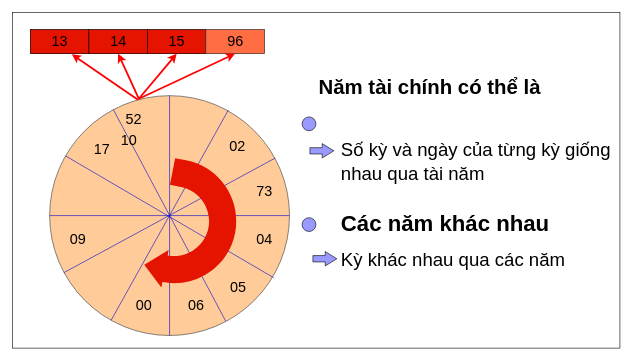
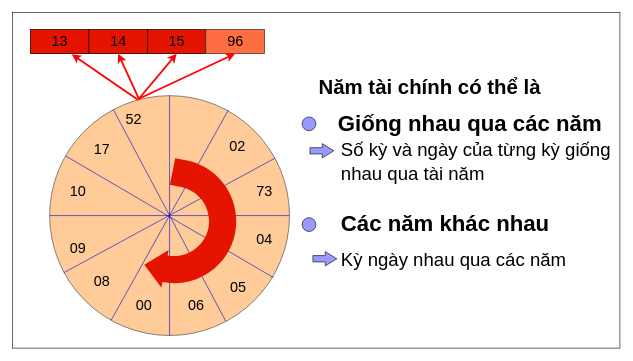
  <mxCell id="0" />
  <mxCell id="1" parent="0" />
  <mxCell id="2" value="" style="rounded=0;whiteSpace=wrap;html=1;strokeWidth=1;fontSize=24;" vertex="1" parent="1"><mxGeometry x="20" y="20" width="1013" height="560" as="geometry" /></mxCell>
  <mxCell id="3" value="" style="ellipse;whiteSpace=wrap;html=1;aspect=fixed;fillColor=#ffcc99;strokeColor=#36393d;" vertex="1" parent="1"><mxGeometry x="82" y="159" width="400" height="400" as="geometry" /></mxCell>
  <mxCell id="4" value="" style="endArrow=none;html=1;entryX=1;entryY=0.5;entryDx=0;entryDy=0;exitX=0;exitY=0.5;exitDx=0;exitDy=0;strokeColor=#0000CC;" edge="1" parent="1" source="3" target="3"><mxGeometry width="50" height="50" relative="1" as="geometry"><mxPoint x="82" y="629" as="sourcePoint" /><mxPoint x="132" y="579" as="targetPoint" /></mxGeometry></mxCell>
  <mxCell id="5" value="" style="endArrow=none;html=1;entryX=0.5;entryY=0;entryDx=0;entryDy=0;exitX=0.5;exitY=1;exitDx=0;exitDy=0;strokeColor=#0000CC;" edge="1" parent="1" source="3" target="3"><mxGeometry width="50" height="50" relative="1" as="geometry"><mxPoint x="82" y="629" as="sourcePoint" /><mxPoint x="132" y="579" as="targetPoint" /></mxGeometry></mxCell>
  <mxCell id="6" value="" style="endArrow=none;html=1;entryX=0.745;entryY=0.06;entryDx=0;entryDy=0;entryPerimeter=0;exitX=0.256;exitY=0.937;exitDx=0;exitDy=0;exitPerimeter=0;strokeColor=#0000CC;" edge="1" parent="1" source="3" target="3"><mxGeometry width="50" height="50" relative="1" as="geometry"><mxPoint x="182" y="529" as="sourcePoint" /><mxPoint x="292" y="169" as="targetPoint" /></mxGeometry></mxCell>
  <mxCell id="7" value="" style="endArrow=none;html=1;exitX=0.266;exitY=0.059;exitDx=0;exitDy=0;exitPerimeter=0;entryX=0.734;entryY=0.94;entryDx=0;entryDy=0;entryPerimeter=0;strokeColor=#0000CC;" edge="1" parent="1" source="3" target="3"><mxGeometry width="50" height="50" relative="1" as="geometry"><mxPoint x="192" y="549" as="sourcePoint" /><mxPoint x="562" y="449" as="targetPoint" /></mxGeometry></mxCell>
  <mxCell id="8" value="" style="endArrow=none;html=1;entryX=0.94;entryY=0.258;entryDx=0;entryDy=0;entryPerimeter=0;exitX=0.06;exitY=0.735;exitDx=0;exitDy=0;exitPerimeter=0;strokeColor=#0000CC;" edge="1" parent="1"><mxGeometry width="50" height="50" relative="1" as="geometry"><mxPoint x="105.907" y="454.093" as="sourcePoint" /><mxPoint x="458" y="263.163" as="targetPoint" /></mxGeometry></mxCell>
  <mxCell id="9" value="" style="endArrow=none;html=1;exitX=0.066;exitY=0.251;exitDx=0;exitDy=0;exitPerimeter=0;entryX=0.934;entryY=0.759;entryDx=0;entryDy=0;entryPerimeter=0;strokeColor=#0000CC;" edge="1" parent="1" source="3" target="3"><mxGeometry width="50" height="50" relative="1" as="geometry"><mxPoint x="110" y="251" as="sourcePoint" /><mxPoint x="451" y="469" as="targetPoint" /></mxGeometry></mxCell>
  <mxCell id="10" value="" style="endArrow=none;html=1;" edge="1" parent="1" target="3"><mxGeometry width="50" height="50" relative="1" as="geometry"><mxPoint x="107" y="456" as="sourcePoint" /><mxPoint x="458.333" y="262" as="targetPoint" /></mxGeometry></mxCell>
  <mxCell id="11" value="" style="html=1;shadow=0;dashed=0;align=center;verticalAlign=middle;shape=mxgraph.arrows2.uTurnArrow;dy=22.63;arrowHead=63.82;dx2=35.21;strokeWidth=3;rotation=-169;fillColor=#e51400;strokeColor=none;fontColor=#ffffff;" vertex="1" parent="1"><mxGeometry x="269.5" y="273" width="122" height="216" as="geometry" /></mxCell>
  <mxCell id="12" value="02" style="text;html=1;strokeColor=none;fillColor=none;align=center;verticalAlign=middle;whiteSpace=wrap;rounded=0;fontSize=24;" vertex="1" parent="1"><mxGeometry x="378" y="233" width="35" height="20" as="geometry" /></mxCell>
  <mxCell id="13" value="73" style="text;html=1;strokeColor=none;fillColor=none;align=center;verticalAlign=middle;whiteSpace=wrap;rounded=0;fontSize=24;" vertex="1" parent="1"><mxGeometry x="422.5" y="309" width="35" height="20" as="geometry" /></mxCell>
  <mxCell id="14" value="04" style="text;html=1;strokeColor=none;fillColor=none;align=center;verticalAlign=middle;whiteSpace=wrap;rounded=0;fontSize=24;" vertex="1" parent="1"><mxGeometry x="422.5" y="389" width="35" height="20" as="geometry" /></mxCell>
  <mxCell id="15" value="05" style="text;html=1;strokeColor=none;fillColor=none;align=center;verticalAlign=middle;whiteSpace=wrap;rounded=0;fontSize=24;" vertex="1" parent="1"><mxGeometry x="379" y="469" width="35" height="20" as="geometry" /></mxCell>
  <mxCell id="16" value="06" style="text;html=1;strokeColor=none;fillColor=none;align=center;verticalAlign=middle;whiteSpace=wrap;rounded=0;fontSize=24;" vertex="1" parent="1"><mxGeometry x="309" y="499" width="35" height="20" as="geometry" /></mxCell>
  <mxCell id="17" value="00" style="text;html=1;strokeColor=none;fillColor=none;align=center;verticalAlign=middle;whiteSpace=wrap;rounded=0;fontSize=24;" vertex="1" parent="1"><mxGeometry x="222" y="499" width="35" height="20" as="geometry" /></mxCell>
- <mxCell id="19" value="09" style="text;html=1;strokeColor=none;fillColor=none;align=center;verticalAlign=middle;whiteSpace=wrap;rounded=0;fontSize=24;" vertex="1" parent="1"><mxGeometry x="112" y="389" width="35" height="20" as="geometry" /></mxCell>
- <mxCell id="20" value="10" style="text;html=1;strokeColor=none;fillColor=none;align=center;verticalAlign=middle;whiteSpace=wrap;rounded=0;fontSize=24;" vertex="1" parent="1"><mxGeometry x="197" y="224" width="35" height="20" as="geometry" /></mxCell>
+ <mxCell id="18" value="08" style="text;html=1;strokeColor=none;fillColor=none;align=center;verticalAlign=middle;whiteSpace=wrap;rounded=0;fontSize=24;" vertex="1" parent="1"><mxGeometry x="152" y="459" width="35" height="20" as="geometry" /></mxCell>
+ <mxCell id="19" value="09" style="text;html=1;strokeColor=none;fillColor=none;align=center;verticalAlign=middle;whiteSpace=wrap;rounded=0;fontSize=24;" vertex="1" parent="1"><mxGeometry x="112" y="404" width="35" height="20" as="geometry" /></mxCell>
+ <mxCell id="20" value="10" style="text;html=1;strokeColor=none;fillColor=none;align=center;verticalAlign=middle;whiteSpace=wrap;rounded=0;fontSize=24;" vertex="1" parent="1"><mxGeometry x="112" y="309" width="35" height="20" as="geometry" /></mxCell>
  <mxCell id="21" value="17" style="text;html=1;strokeColor=none;fillColor=none;align=center;verticalAlign=middle;whiteSpace=wrap;rounded=0;fontSize=24;" vertex="1" parent="1"><mxGeometry x="152" y="239" width="35" height="20" as="geometry" /></mxCell>
  <mxCell id="22" value="52" style="text;html=1;strokeColor=none;fillColor=none;align=center;verticalAlign=middle;whiteSpace=wrap;rounded=0;fontSize=24;" vertex="1" parent="1"><mxGeometry x="204.5" y="189" width="35" height="20" as="geometry" /></mxCell>
  <mxCell id="23" value="" style="group;fillColor=#E3855D;strokeColor=#ae4132;" vertex="1" connectable="0" parent="1"><mxGeometry x="50" y="49" width="390" height="40" as="geometry" /></mxCell>
  <mxCell id="24" value="13" style="rounded=0;whiteSpace=wrap;html=1;strokeWidth=1;fontSize=24;fillColor=#e51400;" vertex="1" parent="23"><mxGeometry width="97.5" height="40" as="geometry" /></mxCell>
  <mxCell id="25" value="14" style="rounded=0;whiteSpace=wrap;html=1;strokeWidth=1;fontSize=24;fillColor=#e51400;" vertex="1" parent="23"><mxGeometry x="97.5" width="97.5" height="40" as="geometry" /></mxCell>
  <mxCell id="26" value="15" style="rounded=0;whiteSpace=wrap;html=1;strokeWidth=1;fontSize=24;fillColor=#e51400;" vertex="1" parent="23"><mxGeometry x="195" width="97.5" height="40" as="geometry" /></mxCell>
  <mxCell id="27" value="96" style="rounded=0;whiteSpace=wrap;html=1;strokeWidth=1;fontSize=24;fillColor=#FF6E42;strokeColor=#36393d;" vertex="1" parent="23"><mxGeometry x="292.5" width="97.5" height="40" as="geometry" /></mxCell>
  <mxCell id="28" value="" style="endArrow=classic;html=1;strokeColor=#FF0000;fontSize=24;entryX=0.5;entryY=1;entryDx=0;entryDy=0;exitX=0.37;exitY=0.014;exitDx=0;exitDy=0;exitPerimeter=0;strokeWidth=3;" edge="1" parent="1" source="3" target="27"><mxGeometry width="50" height="50" relative="1" as="geometry"><mxPoint x="2" y="239" as="sourcePoint" /><mxPoint x="52" y="189" as="targetPoint" /></mxGeometry></mxCell>
  <mxCell id="29" value="" style="endArrow=classic;html=1;strokeColor=#FF0000;fontSize=24;entryX=0.5;entryY=1;entryDx=0;entryDy=0;strokeWidth=3;exitX=0.371;exitY=0.014;exitDx=0;exitDy=0;exitPerimeter=0;" edge="1" parent="1" source="3" target="26"><mxGeometry width="50" height="50" relative="1" as="geometry"><mxPoint x="232" y="169" as="sourcePoint" /><mxPoint x="401.667" y="98.667" as="targetPoint" /></mxGeometry></mxCell>
  <mxCell id="30" value="" style="endArrow=classic;html=1;strokeColor=#FF0000;fontSize=24;entryX=0.5;entryY=1;entryDx=0;entryDy=0;strokeWidth=3;" edge="1" parent="1" target="25"><mxGeometry width="50" height="50" relative="1" as="geometry"><mxPoint x="231" y="165" as="sourcePoint" /><mxPoint x="304.167" y="98.667" as="targetPoint" /></mxGeometry></mxCell>
  <mxCell id="31" value="" style="endArrow=classic;html=1;strokeColor=#FF0000;fontSize=24;entryX=0.707;entryY=1.027;entryDx=0;entryDy=0;strokeWidth=3;entryPerimeter=0;exitX=0.368;exitY=0.017;exitDx=0;exitDy=0;exitPerimeter=0;" edge="1" parent="1" source="3" target="24"><mxGeometry width="50" height="50" relative="1" as="geometry"><mxPoint x="232" y="169" as="sourcePoint" /><mxPoint x="206.14" y="98.907" as="targetPoint" /></mxGeometry></mxCell>
  <mxCell id="32" value="Năm tài chính có thể là" style="text;html=1;strokeColor=none;fillColor=none;align=center;verticalAlign=middle;whiteSpace=wrap;rounded=0;fontSize=34;fontStyle=1" vertex="1" parent="1"><mxGeometry x="526" y="129" width="380" height="30" as="geometry" /></mxCell>
+ <mxCell id="33" value="Giống nhau qua các năm" style="text;html=1;strokeColor=none;fillColor=none;align=left;verticalAlign=middle;whiteSpace=wrap;rounded=0;fontSize=37;fontStyle=1" vertex="1" parent="1"><mxGeometry x="561" y="191" width="447" height="30" as="geometry" /></mxCell>
  <mxCell id="34" value="&lt;div style=&quot;text-align: left&quot;&gt;&lt;span&gt;Các năm khác nhau&lt;/span&gt;&lt;/div&gt;" style="text;html=1;strokeColor=none;fillColor=none;align=left;verticalAlign=middle;whiteSpace=wrap;rounded=0;fontSize=37;fontStyle=1" vertex="1" parent="1"><mxGeometry x="566" y="359" width="447" height="30" as="geometry" /></mxCell>
  <mxCell id="35" value="&lt;font style=&quot;font-size: 31px ; font-weight: normal&quot;&gt;Số kỳ và ngày của từng kỳ giống nhau qua tài năm&lt;/font&gt;" style="text;html=1;strokeColor=none;fillColor=none;align=left;verticalAlign=middle;whiteSpace=wrap;rounded=0;fontSize=33;fontStyle=1" vertex="1" parent="1"><mxGeometry x="566" y="253" width="460" height="30" as="geometry" /></mxCell>
- <mxCell id="36" value="&lt;font style=&quot;font-size: 31px ; font-weight: normal&quot;&gt;Kỳ khác nhau qua các năm&lt;/font&gt;" style="text;html=1;strokeColor=none;fillColor=none;align=left;verticalAlign=middle;whiteSpace=wrap;rounded=0;fontSize=33;fontStyle=1" vertex="1" parent="1"><mxGeometry x="566" y="406" width="460" height="50" as="geometry" /></mxCell>
+ <mxCell id="36" value="&lt;font style=&quot;font-size: 31px ; font-weight: normal&quot;&gt;Kỳ ngày nhau qua các năm&lt;/font&gt;" style="text;html=1;strokeColor=none;fillColor=none;align=left;verticalAlign=middle;whiteSpace=wrap;rounded=0;fontSize=33;fontStyle=1" vertex="1" parent="1"><mxGeometry x="566" y="406" width="460" height="50" as="geometry" /></mxCell>
  <mxCell id="37" value="" style="html=1;shadow=0;dashed=0;align=center;verticalAlign=middle;shape=mxgraph.arrows2.arrow;dy=0.56;dx=19.45;notch=0;strokeWidth=1;fillColor=#9999FF;fontSize=33;" vertex="1" parent="1"><mxGeometry x="516" y="239" width="40" height="24" as="geometry" /></mxCell>
  <mxCell id="38" value="" style="html=1;shadow=0;dashed=0;align=center;verticalAlign=middle;shape=mxgraph.arrows2.arrow;dy=0.56;dx=19.45;notch=0;strokeWidth=1;fillColor=#9999FF;fontSize=33;" vertex="1" parent="1"><mxGeometry x="521" y="419" width="40" height="24" as="geometry" /></mxCell>
  <mxCell id="39" value="" style="ellipse;whiteSpace=wrap;html=1;aspect=fixed;strokeWidth=1;fillColor=#9999FF;fontSize=33;align=left;" vertex="1" parent="1"><mxGeometry x="503" y="194.5" width="23" height="23" as="geometry" /></mxCell>
  <mxCell id="40" value="" style="ellipse;whiteSpace=wrap;html=1;aspect=fixed;strokeWidth=1;fillColor=#9999FF;fontSize=33;align=left;" vertex="1" parent="1"><mxGeometry x="503" y="362.5" width="23" height="23" as="geometry" /></mxCell>
